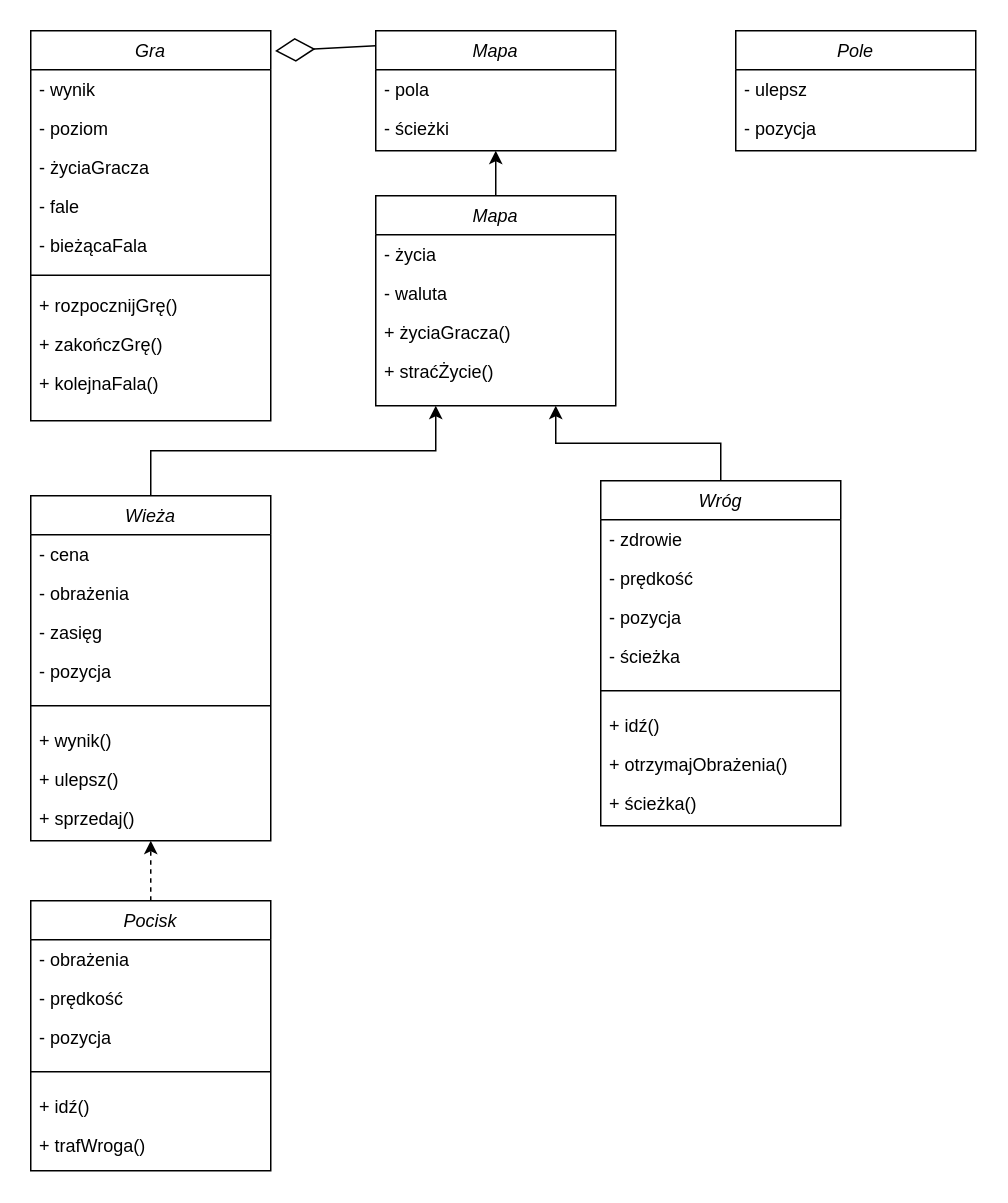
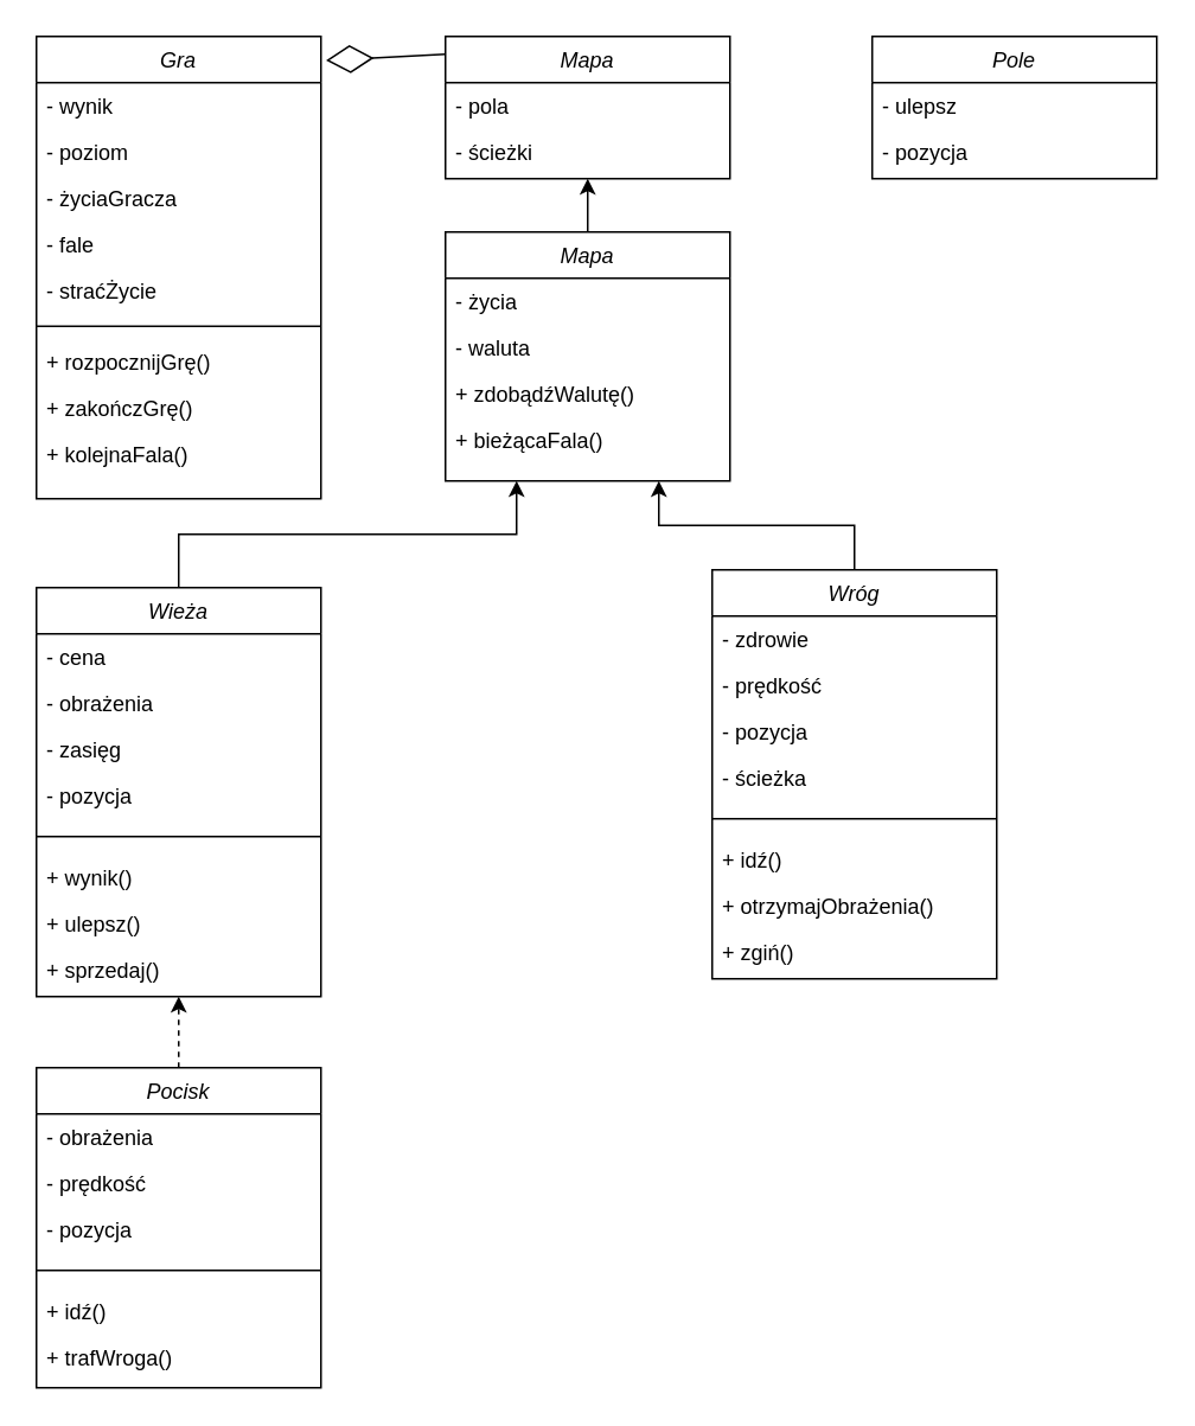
  <mxCell id="0" />
  <mxCell id="1" parent="0" />
  <mxCell id="2" value="Gra" style="swimlane;fontStyle=2;align=center;verticalAlign=top;childLayout=stackLayout;horizontal=1;startSize=26;horizontalStack=0;resizeParent=1;resizeLast=0;collapsible=1;marginBottom=0;rounded=0;shadow=0;strokeWidth=1;" parent="1" vertex="1"><mxGeometry x="20" y="20" width="160" height="260" as="geometry"><mxRectangle x="230" y="140" width="160" height="26" as="alternateBounds" /></mxGeometry></mxCell>
  <mxCell id="3" value="- wynik" style="text;align=left;verticalAlign=top;spacingLeft=4;spacingRight=4;overflow=hidden;rotatable=0;points=[[0,0.5],[1,0.5]];portConstraint=eastwest;" parent="2" vertex="1"><mxGeometry y="26" width="160" height="26" as="geometry" /></mxCell>
  <mxCell id="4" value="- poziom" style="text;align=left;verticalAlign=top;spacingLeft=4;spacingRight=4;overflow=hidden;rotatable=0;points=[[0,0.5],[1,0.5]];portConstraint=eastwest;rounded=0;shadow=0;html=0;" parent="2" vertex="1"><mxGeometry y="52" width="160" height="26" as="geometry" /></mxCell>
  <mxCell id="5" value="- życiaGracza" style="text;align=left;verticalAlign=top;spacingLeft=4;spacingRight=4;overflow=hidden;rotatable=0;points=[[0,0.5],[1,0.5]];portConstraint=eastwest;rounded=0;shadow=0;html=0;" parent="2" vertex="1"><mxGeometry y="78" width="160" height="26" as="geometry" /></mxCell>
  <mxCell id="6" value="- fale&#10;" style="text;align=left;verticalAlign=top;spacingLeft=4;spacingRight=4;overflow=hidden;rotatable=0;points=[[0,0.5],[1,0.5]];portConstraint=eastwest;rounded=0;shadow=0;html=0;" vertex="1" parent="2"><mxGeometry y="104" width="160" height="26" as="geometry" /></mxCell>
- <mxCell id="7" value="- bieżącaFala" style="text;align=left;verticalAlign=top;spacingLeft=4;spacingRight=4;overflow=hidden;rotatable=0;points=[[0,0.5],[1,0.5]];portConstraint=eastwest;rounded=0;shadow=0;html=0;" vertex="1" parent="2"><mxGeometry y="130" width="160" height="26" as="geometry" /></mxCell>
+ <mxCell id="7" value="- straćŻycie" style="text;align=left;verticalAlign=top;spacingLeft=4;spacingRight=4;overflow=hidden;rotatable=0;points=[[0,0.5],[1,0.5]];portConstraint=eastwest;rounded=0;shadow=0;html=0;" vertex="1" parent="2"><mxGeometry y="130" width="160" height="26" as="geometry" /></mxCell>
  <mxCell id="8" value="" style="line;html=1;strokeWidth=1;align=left;verticalAlign=middle;spacingTop=-1;spacingLeft=3;spacingRight=3;rotatable=0;labelPosition=right;points=[];portConstraint=eastwest;" parent="2" vertex="1"><mxGeometry y="156" width="160" height="14" as="geometry" /></mxCell>
  <mxCell id="9" value="+ rozpocznijGrę()" style="text;align=left;verticalAlign=top;spacingLeft=4;spacingRight=4;overflow=hidden;rotatable=0;points=[[0,0.5],[1,0.5]];portConstraint=eastwest;" parent="2" vertex="1"><mxGeometry y="170" width="160" height="26" as="geometry" /></mxCell>
  <mxCell id="10" value="+ zakończGrę()" style="text;align=left;verticalAlign=top;spacingLeft=4;spacingRight=4;overflow=hidden;rotatable=0;points=[[0,0.5],[1,0.5]];portConstraint=eastwest;" vertex="1" parent="2"><mxGeometry y="196" width="160" height="26" as="geometry" /></mxCell>
  <mxCell id="11" value="+ kolejnaFala()&#10;" style="text;align=left;verticalAlign=top;spacingLeft=4;spacingRight=4;overflow=hidden;rotatable=0;points=[[0,0.5],[1,0.5]];portConstraint=eastwest;" vertex="1" parent="2"><mxGeometry y="222" width="160" height="26" as="geometry" /></mxCell>
  <mxCell id="12" value="Mapa" style="swimlane;fontStyle=2;align=center;verticalAlign=top;childLayout=stackLayout;horizontal=1;startSize=26;horizontalStack=0;resizeParent=1;resizeLast=0;collapsible=1;marginBottom=0;rounded=0;shadow=0;strokeWidth=1;" vertex="1" parent="1"><mxGeometry x="250" y="20" width="160" height="80" as="geometry"><mxRectangle x="230" y="140" width="160" height="26" as="alternateBounds" /></mxGeometry></mxCell>
  <mxCell id="13" value="- pola" style="text;align=left;verticalAlign=top;spacingLeft=4;spacingRight=4;overflow=hidden;rotatable=0;points=[[0,0.5],[1,0.5]];portConstraint=eastwest;" vertex="1" parent="12"><mxGeometry y="26" width="160" height="26" as="geometry" /></mxCell>
  <mxCell id="14" value="- ścieżki" style="text;align=left;verticalAlign=top;spacingLeft=4;spacingRight=4;overflow=hidden;rotatable=0;points=[[0,0.5],[1,0.5]];portConstraint=eastwest;rounded=0;shadow=0;html=0;" vertex="1" parent="12"><mxGeometry y="52" width="160" height="26" as="geometry" /></mxCell>
  <mxCell id="15" value="" style="edgeStyle=orthogonalEdgeStyle;rounded=0;orthogonalLoop=1;jettySize=auto;html=1;entryX=0.25;entryY=1;entryDx=0;entryDy=0;exitX=0.5;exitY=0;exitDx=0;exitDy=0;" edge="1" parent="1" source="16" target="29"><mxGeometry relative="1" as="geometry" /></mxCell>
  <mxCell id="16" value="Wieża" style="swimlane;fontStyle=2;align=center;verticalAlign=top;childLayout=stackLayout;horizontal=1;startSize=26;horizontalStack=0;resizeParent=1;resizeLast=0;collapsible=1;marginBottom=0;rounded=0;shadow=0;strokeWidth=1;" vertex="1" parent="1"><mxGeometry x="20" y="330" width="160" height="230" as="geometry"><mxRectangle x="230" y="140" width="160" height="26" as="alternateBounds" /></mxGeometry></mxCell>
  <mxCell id="17" value="- cena" style="text;align=left;verticalAlign=top;spacingLeft=4;spacingRight=4;overflow=hidden;rotatable=0;points=[[0,0.5],[1,0.5]];portConstraint=eastwest;" vertex="1" parent="16"><mxGeometry y="26" width="160" height="26" as="geometry" /></mxCell>
  <mxCell id="18" value="- obrażenia" style="text;align=left;verticalAlign=top;spacingLeft=4;spacingRight=4;overflow=hidden;rotatable=0;points=[[0,0.5],[1,0.5]];portConstraint=eastwest;rounded=0;shadow=0;html=0;" vertex="1" parent="16"><mxGeometry y="52" width="160" height="26" as="geometry" /></mxCell>
  <mxCell id="19" value="- zasięg" style="text;align=left;verticalAlign=top;spacingLeft=4;spacingRight=4;overflow=hidden;rotatable=0;points=[[0,0.5],[1,0.5]];portConstraint=eastwest;rounded=0;shadow=0;html=0;" vertex="1" parent="16"><mxGeometry y="78" width="160" height="26" as="geometry" /></mxCell>
  <mxCell id="20" value="- pozycja" style="text;align=left;verticalAlign=top;spacingLeft=4;spacingRight=4;overflow=hidden;rotatable=0;points=[[0,0.5],[1,0.5]];portConstraint=eastwest;rounded=0;shadow=0;html=0;" vertex="1" parent="16"><mxGeometry y="104" width="160" height="26" as="geometry" /></mxCell>
  <mxCell id="21" value="" style="line;html=1;strokeWidth=1;align=left;verticalAlign=middle;spacingTop=-1;spacingLeft=3;spacingRight=3;rotatable=0;labelPosition=right;points=[];portConstraint=eastwest;" vertex="1" parent="16"><mxGeometry y="130" width="160" height="20" as="geometry" /></mxCell>
  <mxCell id="22" value="+ wynik()" style="text;align=left;verticalAlign=top;spacingLeft=4;spacingRight=4;overflow=hidden;rotatable=0;points=[[0,0.5],[1,0.5]];portConstraint=eastwest;rounded=0;shadow=0;html=0;" vertex="1" parent="16"><mxGeometry y="150" width="160" height="26" as="geometry" /></mxCell>
  <mxCell id="23" value="+ ulepsz()" style="text;align=left;verticalAlign=top;spacingLeft=4;spacingRight=4;overflow=hidden;rotatable=0;points=[[0,0.5],[1,0.5]];portConstraint=eastwest;rounded=0;shadow=0;html=0;" vertex="1" parent="16"><mxGeometry y="176" width="160" height="26" as="geometry" /></mxCell>
  <mxCell id="24" value="+ sprzedaj()" style="text;align=left;verticalAlign=top;spacingLeft=4;spacingRight=4;overflow=hidden;rotatable=0;points=[[0,0.5],[1,0.5]];portConstraint=eastwest;rounded=0;shadow=0;html=0;" vertex="1" parent="16"><mxGeometry y="202" width="160" height="26" as="geometry" /></mxCell>
  <mxCell id="25" value="Pole" style="swimlane;fontStyle=2;align=center;verticalAlign=top;childLayout=stackLayout;horizontal=1;startSize=26;horizontalStack=0;resizeParent=1;resizeLast=0;collapsible=1;marginBottom=0;rounded=0;shadow=0;strokeWidth=1;" vertex="1" parent="1"><mxGeometry x="490" y="20" width="160" height="80" as="geometry"><mxRectangle x="230" y="140" width="160" height="26" as="alternateBounds" /></mxGeometry></mxCell>
  <mxCell id="26" value="- ulepsz" style="text;align=left;verticalAlign=top;spacingLeft=4;spacingRight=4;overflow=hidden;rotatable=0;points=[[0,0.5],[1,0.5]];portConstraint=eastwest;" vertex="1" parent="25"><mxGeometry y="26" width="160" height="26" as="geometry" /></mxCell>
  <mxCell id="27" value="- pozycja" style="text;align=left;verticalAlign=top;spacingLeft=4;spacingRight=4;overflow=hidden;rotatable=0;points=[[0,0.5],[1,0.5]];portConstraint=eastwest;rounded=0;shadow=0;html=0;" vertex="1" parent="25"><mxGeometry y="52" width="160" height="26" as="geometry" /></mxCell>
  <mxCell id="28" value="" style="edgeStyle=orthogonalEdgeStyle;rounded=0;orthogonalLoop=1;jettySize=auto;html=1;entryX=0.5;entryY=1;entryDx=0;entryDy=0;" edge="1" parent="1" source="29" target="12"><mxGeometry relative="1" as="geometry" /></mxCell>
  <mxCell id="29" value="Mapa" style="swimlane;fontStyle=2;align=center;verticalAlign=top;childLayout=stackLayout;horizontal=1;startSize=26;horizontalStack=0;resizeParent=1;resizeLast=0;collapsible=1;marginBottom=0;rounded=0;shadow=0;strokeWidth=1;" vertex="1" parent="1"><mxGeometry x="250" y="130" width="160" height="140" as="geometry"><mxRectangle x="230" y="140" width="160" height="26" as="alternateBounds" /></mxGeometry></mxCell>
  <mxCell id="30" value="- życia" style="text;align=left;verticalAlign=top;spacingLeft=4;spacingRight=4;overflow=hidden;rotatable=0;points=[[0,0.5],[1,0.5]];portConstraint=eastwest;" vertex="1" parent="29"><mxGeometry y="26" width="160" height="26" as="geometry" /></mxCell>
  <mxCell id="31" value="- waluta" style="text;align=left;verticalAlign=top;spacingLeft=4;spacingRight=4;overflow=hidden;rotatable=0;points=[[0,0.5],[1,0.5]];portConstraint=eastwest;rounded=0;shadow=0;html=0;" vertex="1" parent="29"><mxGeometry y="52" width="160" height="26" as="geometry" /></mxCell>
- <mxCell id="32" value="+ życiaGracza()" style="text;align=left;verticalAlign=top;spacingLeft=4;spacingRight=4;overflow=hidden;rotatable=0;points=[[0,0.5],[1,0.5]];portConstraint=eastwest;rounded=0;shadow=0;html=0;" vertex="1" parent="29"><mxGeometry y="78" width="160" height="26" as="geometry" /></mxCell>
- <mxCell id="33" value="+ straćŻycie()" style="text;align=left;verticalAlign=top;spacingLeft=4;spacingRight=4;overflow=hidden;rotatable=0;points=[[0,0.5],[1,0.5]];portConstraint=eastwest;rounded=0;shadow=0;html=0;" vertex="1" parent="29"><mxGeometry y="104" width="160" height="26" as="geometry" /></mxCell>
+ <mxCell id="32" value="+ zdobądźWalutę()" style="text;align=left;verticalAlign=top;spacingLeft=4;spacingRight=4;overflow=hidden;rotatable=0;points=[[0,0.5],[1,0.5]];portConstraint=eastwest;rounded=0;shadow=0;html=0;" vertex="1" parent="29"><mxGeometry y="78" width="160" height="26" as="geometry" /></mxCell>
+ <mxCell id="33" value="+ bieżącaFala()" style="text;align=left;verticalAlign=top;spacingLeft=4;spacingRight=4;overflow=hidden;rotatable=0;points=[[0,0.5],[1,0.5]];portConstraint=eastwest;rounded=0;shadow=0;html=0;" vertex="1" parent="29"><mxGeometry y="104" width="160" height="26" as="geometry" /></mxCell>
  <mxCell id="34" value="" style="edgeStyle=orthogonalEdgeStyle;rounded=0;orthogonalLoop=1;jettySize=auto;html=1;entryX=0.75;entryY=1;entryDx=0;entryDy=0;" edge="1" parent="1" source="35" target="29"><mxGeometry relative="1" as="geometry" /></mxCell>
  <mxCell id="35" value="Wróg" style="swimlane;fontStyle=2;align=center;verticalAlign=top;childLayout=stackLayout;horizontal=1;startSize=26;horizontalStack=0;resizeParent=1;resizeLast=0;collapsible=1;marginBottom=0;rounded=0;shadow=0;strokeWidth=1;" vertex="1" parent="1"><mxGeometry x="400" y="320" width="160" height="230" as="geometry"><mxRectangle x="230" y="140" width="160" height="26" as="alternateBounds" /></mxGeometry></mxCell>
  <mxCell id="36" value="- zdrowie" style="text;align=left;verticalAlign=top;spacingLeft=4;spacingRight=4;overflow=hidden;rotatable=0;points=[[0,0.5],[1,0.5]];portConstraint=eastwest;" vertex="1" parent="35"><mxGeometry y="26" width="160" height="26" as="geometry" /></mxCell>
  <mxCell id="37" value="- prędkość" style="text;align=left;verticalAlign=top;spacingLeft=4;spacingRight=4;overflow=hidden;rotatable=0;points=[[0,0.5],[1,0.5]];portConstraint=eastwest;rounded=0;shadow=0;html=0;" vertex="1" parent="35"><mxGeometry y="52" width="160" height="26" as="geometry" /></mxCell>
  <mxCell id="38" value="- pozycja" style="text;align=left;verticalAlign=top;spacingLeft=4;spacingRight=4;overflow=hidden;rotatable=0;points=[[0,0.5],[1,0.5]];portConstraint=eastwest;rounded=0;shadow=0;html=0;" vertex="1" parent="35"><mxGeometry y="78" width="160" height="26" as="geometry" /></mxCell>
  <mxCell id="39" value="- ścieżka" style="text;align=left;verticalAlign=top;spacingLeft=4;spacingRight=4;overflow=hidden;rotatable=0;points=[[0,0.5],[1,0.5]];portConstraint=eastwest;rounded=0;shadow=0;html=0;" vertex="1" parent="35"><mxGeometry y="104" width="160" height="26" as="geometry" /></mxCell>
  <mxCell id="40" value="" style="line;html=1;strokeWidth=1;align=left;verticalAlign=middle;spacingTop=-1;spacingLeft=3;spacingRight=3;rotatable=0;labelPosition=right;points=[];portConstraint=eastwest;" vertex="1" parent="35"><mxGeometry y="130" width="160" height="20" as="geometry" /></mxCell>
  <mxCell id="41" value="+ idź()" style="text;align=left;verticalAlign=top;spacingLeft=4;spacingRight=4;overflow=hidden;rotatable=0;points=[[0,0.5],[1,0.5]];portConstraint=eastwest;rounded=0;shadow=0;html=0;" vertex="1" parent="35"><mxGeometry y="150" width="160" height="26" as="geometry" /></mxCell>
  <mxCell id="42" value="+ otrzymajObrażenia()" style="text;align=left;verticalAlign=top;spacingLeft=4;spacingRight=4;overflow=hidden;rotatable=0;points=[[0,0.5],[1,0.5]];portConstraint=eastwest;rounded=0;shadow=0;html=0;" vertex="1" parent="35"><mxGeometry y="176" width="160" height="26" as="geometry" /></mxCell>
- <mxCell id="43" value="+ ścieżka()" style="text;align=left;verticalAlign=top;spacingLeft=4;spacingRight=4;overflow=hidden;rotatable=0;points=[[0,0.5],[1,0.5]];portConstraint=eastwest;rounded=0;shadow=0;html=0;" vertex="1" parent="35"><mxGeometry y="202" width="160" height="26" as="geometry" /></mxCell>
+ <mxCell id="43" value="+ zgiń()" style="text;align=left;verticalAlign=top;spacingLeft=4;spacingRight=4;overflow=hidden;rotatable=0;points=[[0,0.5],[1,0.5]];portConstraint=eastwest;rounded=0;shadow=0;html=0;" vertex="1" parent="35"><mxGeometry y="202" width="160" height="26" as="geometry" /></mxCell>
  <mxCell id="44" value="" style="edgeStyle=orthogonalEdgeStyle;rounded=0;orthogonalLoop=1;jettySize=auto;html=1;entryX=0.5;entryY=1;entryDx=0;entryDy=0;dashed=1;" edge="1" parent="1" source="45" target="16"><mxGeometry relative="1" as="geometry" /></mxCell>
  <mxCell id="45" value="Pocisk" style="swimlane;fontStyle=2;align=center;verticalAlign=top;childLayout=stackLayout;horizontal=1;startSize=26;horizontalStack=0;resizeParent=1;resizeLast=0;collapsible=1;marginBottom=0;rounded=0;shadow=0;strokeWidth=1;" vertex="1" parent="1"><mxGeometry x="20" y="600" width="160" height="180" as="geometry"><mxRectangle x="230" y="140" width="160" height="26" as="alternateBounds" /></mxGeometry></mxCell>
  <mxCell id="46" value="- obrażenia" style="text;align=left;verticalAlign=top;spacingLeft=4;spacingRight=4;overflow=hidden;rotatable=0;points=[[0,0.5],[1,0.5]];portConstraint=eastwest;" vertex="1" parent="45"><mxGeometry y="26" width="160" height="26" as="geometry" /></mxCell>
  <mxCell id="47" value="- prędkość" style="text;align=left;verticalAlign=top;spacingLeft=4;spacingRight=4;overflow=hidden;rotatable=0;points=[[0,0.5],[1,0.5]];portConstraint=eastwest;rounded=0;shadow=0;html=0;" vertex="1" parent="45"><mxGeometry y="52" width="160" height="26" as="geometry" /></mxCell>
  <mxCell id="48" value="- pozycja&#10;" style="text;align=left;verticalAlign=top;spacingLeft=4;spacingRight=4;overflow=hidden;rotatable=0;points=[[0,0.5],[1,0.5]];portConstraint=eastwest;rounded=0;shadow=0;html=0;" vertex="1" parent="45"><mxGeometry y="78" width="160" height="26" as="geometry" /></mxCell>
  <mxCell id="49" value="" style="line;html=1;strokeWidth=1;align=left;verticalAlign=middle;spacingTop=-1;spacingLeft=3;spacingRight=3;rotatable=0;labelPosition=right;points=[];portConstraint=eastwest;" vertex="1" parent="45"><mxGeometry y="104" width="160" height="20" as="geometry" /></mxCell>
  <mxCell id="50" value="+ idź()" style="text;align=left;verticalAlign=top;spacingLeft=4;spacingRight=4;overflow=hidden;rotatable=0;points=[[0,0.5],[1,0.5]];portConstraint=eastwest;rounded=0;shadow=0;html=0;" vertex="1" parent="45"><mxGeometry y="124" width="160" height="26" as="geometry" /></mxCell>
  <mxCell id="51" value="+ trafWroga()" style="text;align=left;verticalAlign=top;spacingLeft=4;spacingRight=4;overflow=hidden;rotatable=0;points=[[0,0.5],[1,0.5]];portConstraint=eastwest;rounded=0;shadow=0;html=0;" vertex="1" parent="45"><mxGeometry y="150" width="160" height="26" as="geometry" /></mxCell>
  <mxCell id="52" value="" style="endArrow=diamondThin;endFill=0;endSize=24;html=1;rounded=0;entryX=1.018;entryY=0.052;entryDx=0;entryDy=0;entryPerimeter=0;exitX=0;exitY=0.125;exitDx=0;exitDy=0;exitPerimeter=0;" edge="1" parent="1" source="12" target="2"><mxGeometry width="160" relative="1" as="geometry"><mxPoint x="280" y="160" as="sourcePoint" /><mxPoint x="440" y="160" as="targetPoint" /></mxGeometry></mxCell>
